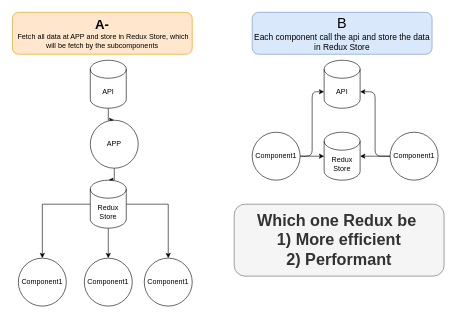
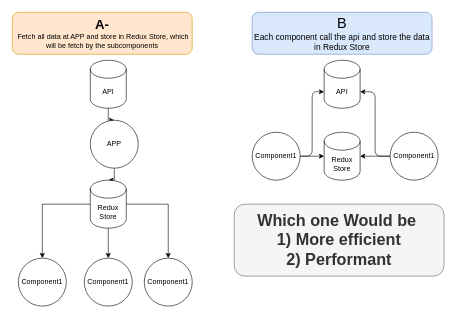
  <mxCell id="0" />
  <mxCell id="1" parent="0" />
  <mxCell id="2" style="edgeStyle=orthogonalEdgeStyle;rounded=0;orthogonalLoop=1;jettySize=auto;html=1;entryX=0.5;entryY=0;entryDx=0;entryDy=0;" edge="1" parent="1" source="3" target="5"><mxGeometry relative="1" as="geometry" /></mxCell>
  <mxCell id="3" value="API" style="shape=cylinder3;whiteSpace=wrap;html=1;boundedLbl=1;backgroundOutline=1;size=15;" vertex="1" parent="1"><mxGeometry x="150" y="100" width="60" height="80" as="geometry" /></mxCell>
  <mxCell id="4" style="edgeStyle=orthogonalEdgeStyle;rounded=0;orthogonalLoop=1;jettySize=auto;html=1;entryX=0.5;entryY=0;entryDx=0;entryDy=0;entryPerimeter=0;" edge="1" parent="1" source="5" target="9"><mxGeometry relative="1" as="geometry" /></mxCell>
  <mxCell id="5" value="APP" style="ellipse;whiteSpace=wrap;html=1;aspect=fixed;" vertex="1" parent="1"><mxGeometry x="150" y="200" width="80" height="80" as="geometry" /></mxCell>
  <mxCell id="6" style="edgeStyle=orthogonalEdgeStyle;rounded=0;orthogonalLoop=1;jettySize=auto;html=1;entryX=0.5;entryY=0;entryDx=0;entryDy=0;" edge="1" parent="1" source="9" target="11"><mxGeometry relative="1" as="geometry" /></mxCell>
  <mxCell id="7" style="edgeStyle=orthogonalEdgeStyle;rounded=0;orthogonalLoop=1;jettySize=auto;html=1;entryX=0.5;entryY=0;entryDx=0;entryDy=0;" edge="1" parent="1" source="9" target="10"><mxGeometry relative="1" as="geometry" /></mxCell>
  <mxCell id="8" style="edgeStyle=orthogonalEdgeStyle;rounded=0;orthogonalLoop=1;jettySize=auto;html=1;entryX=0.5;entryY=0;entryDx=0;entryDy=0;" edge="1" parent="1" source="9" target="12"><mxGeometry relative="1" as="geometry" /></mxCell>
  <mxCell id="9" value="Redux&lt;br&gt;Store" style="shape=cylinder3;whiteSpace=wrap;html=1;boundedLbl=1;backgroundOutline=1;size=15;" vertex="1" parent="1"><mxGeometry x="150" y="300" width="60" height="80" as="geometry" /></mxCell>
  <mxCell id="10" value="Component1" style="ellipse;whiteSpace=wrap;html=1;aspect=fixed;" vertex="1" parent="1"><mxGeometry x="30" y="430" width="80" height="80" as="geometry" /></mxCell>
  <mxCell id="11" value="Component1" style="ellipse;whiteSpace=wrap;html=1;aspect=fixed;" vertex="1" parent="1"><mxGeometry x="140" y="430" width="80" height="80" as="geometry" /></mxCell>
  <mxCell id="12" value="Component1" style="ellipse;whiteSpace=wrap;html=1;aspect=fixed;" vertex="1" parent="1"><mxGeometry x="240" y="430" width="80" height="80" as="geometry" /></mxCell>
  <mxCell id="13" value="&lt;b&gt;&lt;font style=&quot;font-size: 22px&quot;&gt;A-&lt;br&gt;&lt;/font&gt;&lt;/b&gt;&amp;nbsp;Fetch all data at APP and store in Redux Store, which will be fetch by the subcomponents" style="rounded=1;whiteSpace=wrap;html=1;fillColor=#ffe6cc;strokeColor=#d79b00;" vertex="1" parent="1"><mxGeometry x="20" y="20" width="300" height="70" as="geometry" /></mxCell>
  <mxCell id="14" value="&lt;font style=&quot;font-size: 24px&quot;&gt;B&lt;/font&gt;&lt;br&gt;&lt;span style=&quot;font-size: 14px&quot;&gt;Each component call the api and store the data in Redux Store&lt;/span&gt;" style="rounded=1;whiteSpace=wrap;html=1;fillColor=#dae8fc;strokeColor=#6c8ebf;" vertex="1" parent="1"><mxGeometry x="420" y="20" width="300" height="70" as="geometry" /></mxCell>
  <mxCell id="15" value="API" style="shape=cylinder3;whiteSpace=wrap;html=1;boundedLbl=1;backgroundOutline=1;size=15;" vertex="1" parent="1"><mxGeometry x="540" y="100" width="60" height="80" as="geometry" /></mxCell>
  <mxCell id="16" style="edgeStyle=orthogonalEdgeStyle;curved=0;rounded=1;sketch=0;orthogonalLoop=1;jettySize=auto;html=1;entryX=0;entryY=0;entryDx=0;entryDy=52.5;entryPerimeter=0;" edge="1" parent="1" source="18" target="15"><mxGeometry relative="1" as="geometry" /></mxCell>
  <mxCell id="17" style="edgeStyle=orthogonalEdgeStyle;curved=0;rounded=1;sketch=0;orthogonalLoop=1;jettySize=auto;html=1;" edge="1" parent="1" source="18" target="19"><mxGeometry relative="1" as="geometry" /></mxCell>
  <mxCell id="18" value="Component1" style="ellipse;whiteSpace=wrap;html=1;aspect=fixed;" vertex="1" parent="1"><mxGeometry x="420" y="220" width="80" height="80" as="geometry" /></mxCell>
  <mxCell id="19" value="Redux&lt;br&gt;Store" style="shape=cylinder3;whiteSpace=wrap;html=1;boundedLbl=1;backgroundOutline=1;size=15;" vertex="1" parent="1"><mxGeometry x="540" y="220" width="60" height="80" as="geometry" /></mxCell>
  <mxCell id="20" style="edgeStyle=orthogonalEdgeStyle;curved=0;rounded=1;sketch=0;orthogonalLoop=1;jettySize=auto;html=1;entryX=1;entryY=0;entryDx=0;entryDy=52.5;entryPerimeter=0;" edge="1" parent="1" source="22" target="15"><mxGeometry relative="1" as="geometry" /></mxCell>
  <mxCell id="21" style="edgeStyle=orthogonalEdgeStyle;curved=0;rounded=1;sketch=0;orthogonalLoop=1;jettySize=auto;html=1;entryX=1;entryY=0.5;entryDx=0;entryDy=0;entryPerimeter=0;" edge="1" parent="1" source="22" target="19"><mxGeometry relative="1" as="geometry" /></mxCell>
  <mxCell id="22" value="Component1" style="ellipse;whiteSpace=wrap;html=1;aspect=fixed;" vertex="1" parent="1"><mxGeometry x="650" y="220" width="80" height="80" as="geometry" /></mxCell>
- <mxCell id="23" value="&lt;font style=&quot;font-size: 27px&quot;&gt;&lt;b&gt;Which one Redux be&amp;nbsp;&lt;br&gt;1) More efficient&lt;br&gt;2) Performant&lt;/b&gt;&lt;/font&gt;" style="rounded=1;whiteSpace=wrap;html=1;sketch=0;fillColor=#f5f5f5;strokeColor=#666666;fontColor=#333333;" vertex="1" parent="1"><mxGeometry x="390" y="340" width="350" height="120" as="geometry" /></mxCell>
+ <mxCell id="23" value="&lt;font style=&quot;font-size: 27px&quot;&gt;&lt;b&gt;Which one Would be&amp;nbsp;&lt;br&gt;1) More efficient&lt;br&gt;2) Performant&lt;/b&gt;&lt;/font&gt;" style="rounded=1;whiteSpace=wrap;html=1;sketch=0;fillColor=#f5f5f5;strokeColor=#666666;fontColor=#333333;" vertex="1" parent="1"><mxGeometry x="390" y="340" width="350" height="120" as="geometry" /></mxCell>
